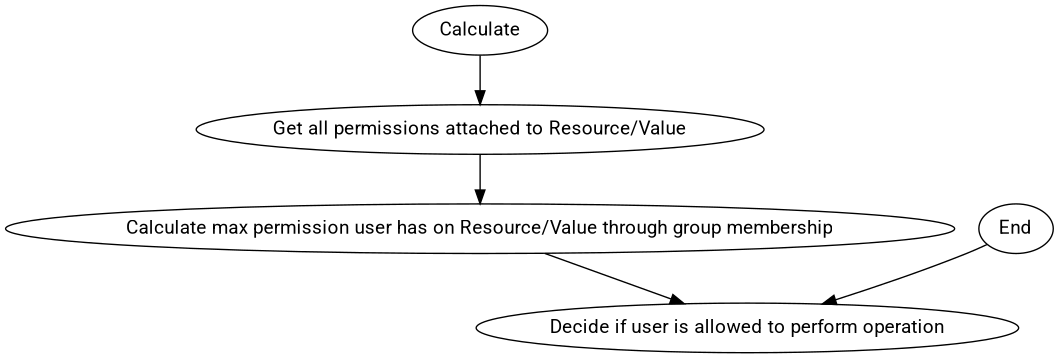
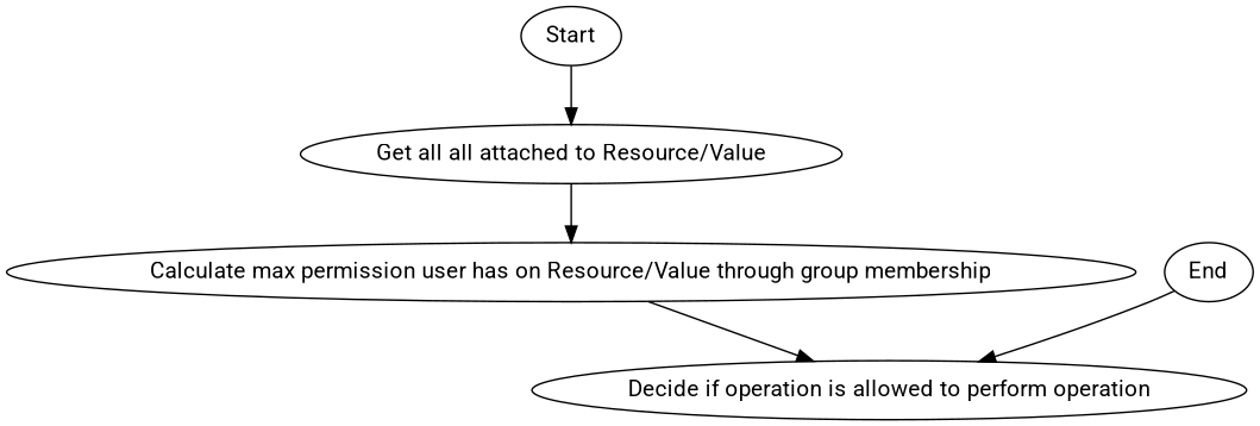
  digraph {
    fontname=Roboto
    node [fontname=Roboto]
    edge [fontname=Roboto]
-   n1 [label=Calculate]
-   n2 [label="Get all permissions attached to Resource/Value"]
+   n1 [label=Start]
+   n2 [label="Get all all attached to Resource/Value"]
    n3 [label="Calculate max permission user has on Resource/Value through group membership"]
-   n4 [label="Decide if user is allowed to perform operation"]
+   n4 [label="Decide if operation is allowed to perform operation"]
    n5 [label=End]
    n1 -> n2
    n2 -> n3
    n3 -> n4
    n5 -> n4
  }
